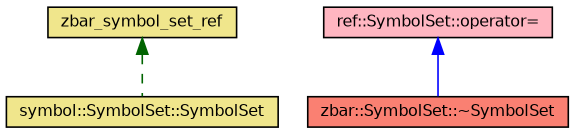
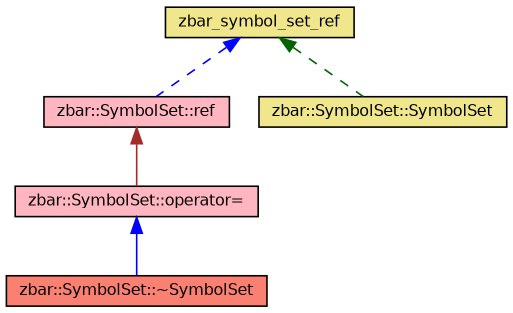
  digraph {
    fontname="DejaVu Sans"
    rankdir=TB
    node [color=black fillcolor=khaki fontname="DejaVu Sans" fontsize=10 shape=record style=filled]
    edge [color=blue dir=back fontname="DejaVu Sans" fontsize=10 labelfontname=Helvetica labelfontsize=10 style=dashed]
    n1 [fontcolor=black height=0.2 label=zbar_symbol_set_ref width=0.4]
-   n3 [height=0.2 label="symbol::SymbolSet::SymbolSet" width=0.4]
-   n4 [fillcolor=lightpink height=0.2 label="ref::SymbolSet::operator=" width=0.4]
+   n2 [fillcolor=lightpink height=0.2 label="zbar::SymbolSet::ref" width=0.4]
+   n3 [height=0.2 label="zbar::SymbolSet::SymbolSet" width=0.4]
+   n4 [fillcolor=lightpink height=0.2 label="zbar::SymbolSet::operator=" width=0.4]
    n5 [fillcolor=salmon height=0.2 label="zbar::SymbolSet::~SymbolSet" width=0.4]
+   n1 -> n2
    n1 -> n3 [color=darkgreen]
+   n2 -> n4 [color=brown style=solid]
    n4 -> n5 [style=solid]
  }
